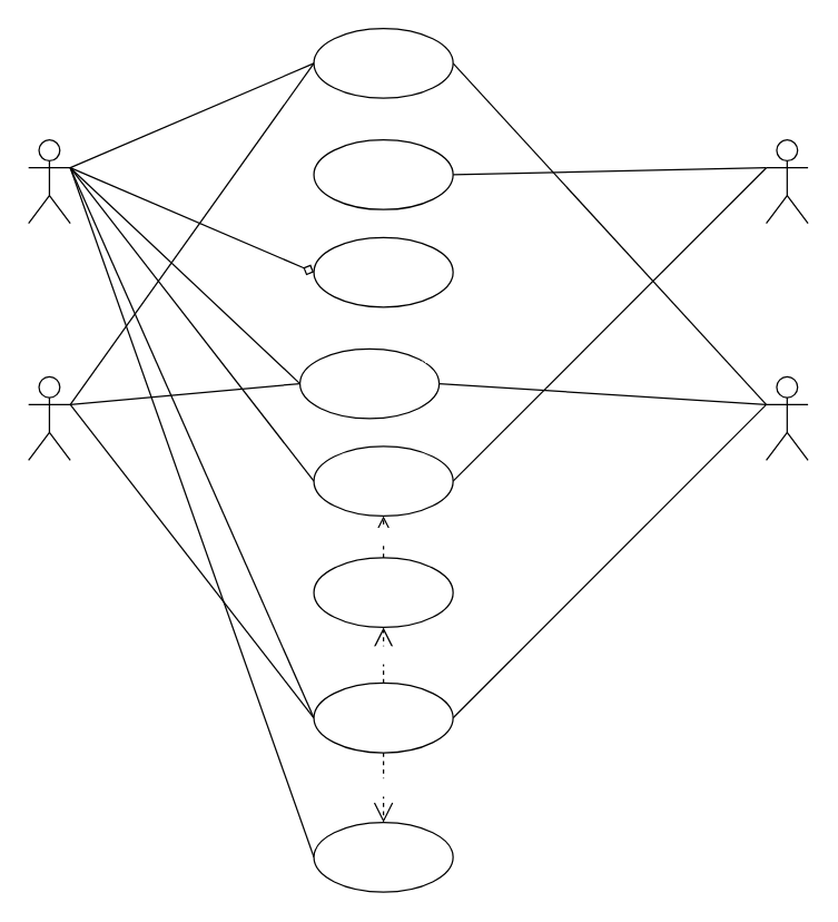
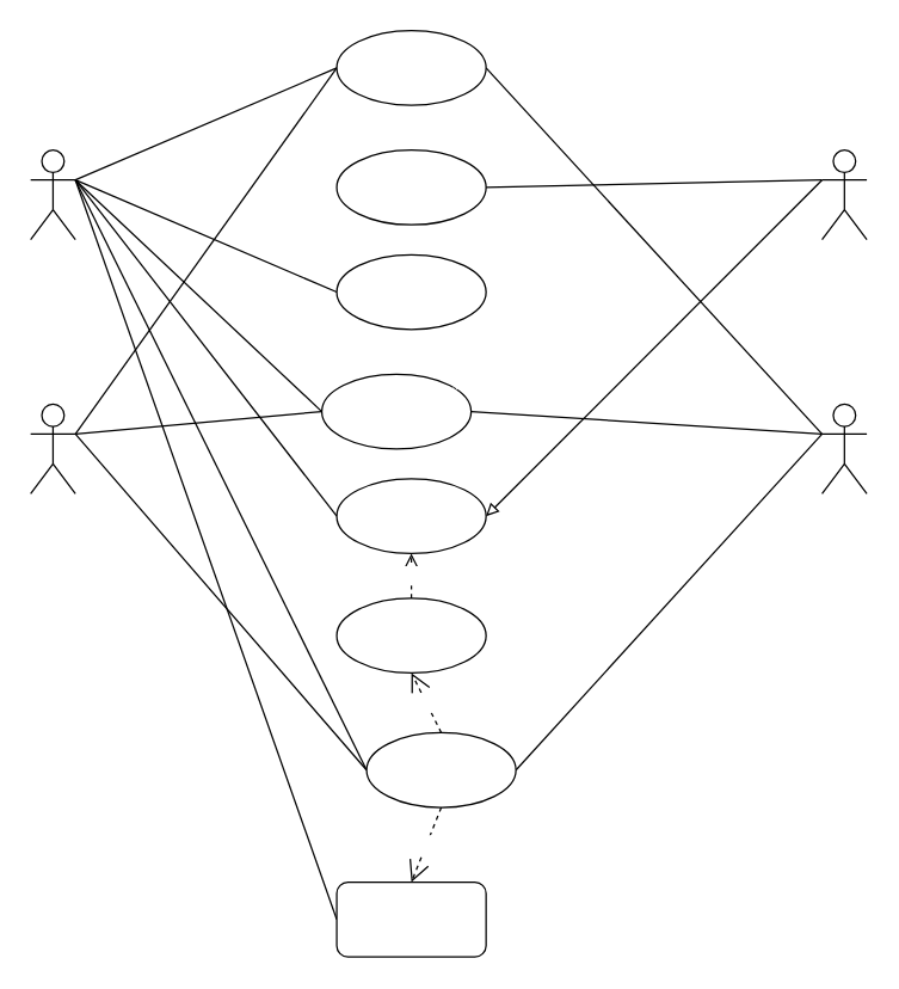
  <mxCell id="0" />
  <mxCell id="1" parent="0" />
  <mxCell id="2" style="edgeStyle=none;html=1;exitX=1;exitY=0.333;exitDx=0;exitDy=0;exitPerimeter=0;entryX=0;entryY=0.5;entryDx=0;entryDy=0;fontColor=#FFFFFF;endArrow=none;endFill=0;" edge="1" parent="1" source="8" target="20"><mxGeometry relative="1" as="geometry" /></mxCell>
- <mxCell id="3" style="edgeStyle=none;html=1;exitX=1;exitY=0.333;exitDx=0;exitDy=0;exitPerimeter=0;entryX=0;entryY=0.5;entryDx=0;entryDy=0;fontColor=#FFFFFF;endArrow=diamond;endFill=0;" edge="1" parent="1" source="8" target="22"><mxGeometry relative="1" as="geometry" /></mxCell>
+ <mxCell id="3" style="edgeStyle=none;html=1;exitX=1;exitY=0.333;exitDx=0;exitDy=0;exitPerimeter=0;entryX=0;entryY=0.5;entryDx=0;entryDy=0;fontColor=#FFFFFF;endArrow=none;endFill=0;" edge="1" parent="1" source="8" target="22"><mxGeometry relative="1" as="geometry" /></mxCell>
  <mxCell id="4" style="edgeStyle=none;html=1;exitX=1;exitY=0.333;exitDx=0;exitDy=0;exitPerimeter=0;entryX=0;entryY=0.5;entryDx=0;entryDy=0;fontColor=#FFFFFF;endArrow=none;endFill=0;" edge="1" parent="1" source="8" target="23"><mxGeometry relative="1" as="geometry" /></mxCell>
  <mxCell id="5" style="edgeStyle=none;html=1;exitX=1;exitY=0.333;exitDx=0;exitDy=0;exitPerimeter=0;entryX=0;entryY=0.5;entryDx=0;entryDy=0;fontColor=#FFFFFF;endArrow=none;endFill=0;" edge="1" parent="1" source="8" target="25"><mxGeometry relative="1" as="geometry" /></mxCell>
  <mxCell id="6" style="edgeStyle=none;html=1;exitX=1;exitY=0.333;exitDx=0;exitDy=0;exitPerimeter=0;entryX=0;entryY=0.5;entryDx=0;entryDy=0;fontColor=#FFFFFF;endArrow=none;endFill=0;" edge="1" parent="1" source="8" target="29"><mxGeometry relative="1" as="geometry" /></mxCell>
  <mxCell id="7" style="edgeStyle=none;html=1;exitX=1;exitY=0.333;exitDx=0;exitDy=0;exitPerimeter=0;entryX=0;entryY=0.5;entryDx=0;entryDy=0;fontColor=#FFFFFF;endArrow=none;endFill=0;" edge="1" parent="1" source="8" target="27"><mxGeometry relative="1" as="geometry" /></mxCell>
  <mxCell id="8" value="&lt;span id=&quot;docs-internal-guid-9c9111f2-7fff-4801-d1b3-890194a6ea42&quot;&gt;&lt;span style=&quot;font-size: 11pt; font-family: Sarabun, sans-serif; background-color: transparent; font-variant-numeric: normal; font-variant-east-asian: normal; font-variant-alternates: normal; font-variant-position: normal; vertical-align: baseline;&quot;&gt;&lt;font color=&quot;#ffffff&quot;&gt;อาจารย์&lt;/font&gt;&lt;/span&gt;&lt;/span&gt;" style="shape=umlActor;verticalLabelPosition=bottom;verticalAlign=top;html=1;" parent="1" vertex="1"><mxGeometry x="20" y="100" width="30" height="60" as="geometry" /></mxCell>
  <mxCell id="9" style="edgeStyle=none;html=1;exitX=1;exitY=0.333;exitDx=0;exitDy=0;exitPerimeter=0;entryX=0;entryY=0.5;entryDx=0;entryDy=0;fontColor=#FFFFFF;endArrow=none;endFill=0;" edge="1" parent="1" source="12" target="20"><mxGeometry relative="1" as="geometry" /></mxCell>
  <mxCell id="10" style="edgeStyle=none;html=1;exitX=1;exitY=0.333;exitDx=0;exitDy=0;exitPerimeter=0;entryX=0;entryY=0.5;entryDx=0;entryDy=0;fontColor=#FFFFFF;endArrow=none;endFill=0;" edge="1" parent="1" source="12" target="23"><mxGeometry relative="1" as="geometry" /></mxCell>
  <mxCell id="11" style="edgeStyle=none;html=1;exitX=1;exitY=0.333;exitDx=0;exitDy=0;exitPerimeter=0;entryX=0;entryY=0.5;entryDx=0;entryDy=0;fontColor=#FFFFFF;endArrow=none;endFill=0;" edge="1" parent="1" source="12" target="27"><mxGeometry relative="1" as="geometry" /></mxCell>
  <mxCell id="12" value="&lt;span id=&quot;docs-internal-guid-3a2d6300-7fff-b218-7243-1213b10bfaf1&quot;&gt;&lt;span style=&quot;font-size: 11pt; font-family: Sarabun, sans-serif; background-color: transparent; font-variant-numeric: normal; font-variant-east-asian: normal; font-variant-alternates: normal; font-variant-position: normal; vertical-align: baseline;&quot;&gt;&lt;font color=&quot;#ffffff&quot;&gt;ผู้เข้าร่วม&lt;/font&gt;&lt;/span&gt;&lt;/span&gt;" style="shape=umlActor;verticalLabelPosition=bottom;verticalAlign=top;html=1;" parent="1" vertex="1"><mxGeometry x="20" y="270" width="30" height="60" as="geometry" /></mxCell>
  <mxCell id="13" style="edgeStyle=none;html=1;exitX=0;exitY=0.333;exitDx=0;exitDy=0;exitPerimeter=0;entryX=1;entryY=0.5;entryDx=0;entryDy=0;fontColor=#FFFFFF;endArrow=none;endFill=0;" edge="1" parent="1" source="19" target="23"><mxGeometry relative="1" as="geometry" /></mxCell>
  <mxCell id="14" style="edgeStyle=none;html=1;exitX=0;exitY=0.333;exitDx=0;exitDy=0;exitPerimeter=0;entryX=1;entryY=0.5;entryDx=0;entryDy=0;fontColor=#FFFFFF;endArrow=none;endFill=0;" edge="1" parent="1" source="16" target="21"><mxGeometry relative="1" as="geometry" /></mxCell>
- <mxCell id="15" style="edgeStyle=none;html=1;exitX=0;exitY=0.333;exitDx=0;exitDy=0;exitPerimeter=0;entryX=1;entryY=0.5;entryDx=0;entryDy=0;fontColor=#FFFFFF;endArrow=none;endFill=0;" edge="1" parent="1" source="16" target="25"><mxGeometry relative="1" as="geometry" /></mxCell>
+ <mxCell id="15" style="edgeStyle=none;html=1;exitX=0;exitY=0.333;exitDx=0;exitDy=0;exitPerimeter=0;entryX=1;entryY=0.5;entryDx=0;entryDy=0;fontColor=#FFFFFF;endArrow=block;endFill=0;" edge="1" parent="1" source="16" target="25"><mxGeometry relative="1" as="geometry" /></mxCell>
  <mxCell id="16" value="&lt;span id=&quot;docs-internal-guid-07d63821-7fff-fe9b-5c4b-7e6342f01b2e&quot;&gt;&lt;span style=&quot;font-size: 11pt; font-family: Sarabun, sans-serif; background-color: transparent; font-variant-numeric: normal; font-variant-east-asian: normal; font-variant-alternates: normal; font-variant-position: normal; vertical-align: baseline;&quot;&gt;&lt;font color=&quot;#ffffff&quot;&gt;ระบบ&lt;/font&gt;&lt;/span&gt;&lt;/span&gt;" style="shape=umlActor;verticalLabelPosition=bottom;verticalAlign=top;html=1;" parent="1" vertex="1"><mxGeometry x="550" y="100" width="30" height="60" as="geometry" /></mxCell>
  <mxCell id="17" style="edgeStyle=none;html=1;exitX=0;exitY=0.333;exitDx=0;exitDy=0;exitPerimeter=0;entryX=1;entryY=0.5;entryDx=0;entryDy=0;fontColor=#FFFFFF;endArrow=none;endFill=0;" edge="1" parent="1" source="19" target="20"><mxGeometry relative="1" as="geometry" /></mxCell>
  <mxCell id="18" style="edgeStyle=none;html=1;exitX=0;exitY=0.333;exitDx=0;exitDy=0;exitPerimeter=0;entryX=1;entryY=0.5;entryDx=0;entryDy=0;fontColor=#FFFFFF;endArrow=none;endFill=0;" edge="1" parent="1" source="19" target="27"><mxGeometry relative="1" as="geometry" /></mxCell>
  <mxCell id="19" value="&lt;span id=&quot;docs-internal-guid-07d63821-7fff-fe9b-5c4b-7e6342f01b2e&quot;&gt;&lt;span style=&quot;font-size: 11pt; font-family: Sarabun, sans-serif; background-color: transparent; font-variant-numeric: normal; font-variant-east-asian: normal; font-variant-alternates: normal; font-variant-position: normal; vertical-align: baseline;&quot;&gt;&lt;font color=&quot;#ffffff&quot;&gt;ผู้ดูแลระบบ&lt;/font&gt;&lt;/span&gt;&lt;/span&gt;" style="shape=umlActor;verticalLabelPosition=bottom;verticalAlign=top;html=1;" parent="1" vertex="1"><mxGeometry x="550" y="270" width="30" height="60" as="geometry" /></mxCell>
  <mxCell id="20" value="ล็อคอิน" style="ellipse;whiteSpace=wrap;html=1;fontColor=#FFFFFF;" vertex="1" parent="1"><mxGeometry x="225" y="20" width="100" height="50" as="geometry" /></mxCell>
  <mxCell id="21" value="authentication" style="ellipse;whiteSpace=wrap;html=1;fontColor=#FFFFFF;" vertex="1" parent="1"><mxGeometry x="225" y="100" width="100" height="50" as="geometry" /></mxCell>
  <mxCell id="22" value="&lt;span style=&quot;text-align: left;&quot; id=&quot;docs-internal-guid-37cb4701-7fff-291a-5f33-83eef2918ecb&quot;&gt;&lt;span style=&quot;font-size: 11pt; font-family: Sarabun, sans-serif; background-color: transparent; font-variant-numeric: normal; font-variant-east-asian: normal; font-variant-alternates: normal; font-variant-position: normal; vertical-align: baseline;&quot;&gt;การสร้างกิจกรรม&lt;/span&gt;&lt;/span&gt;" style="ellipse;whiteSpace=wrap;html=1;fontColor=#FFFFFF;" vertex="1" parent="1"><mxGeometry x="225" y="170" width="100" height="50" as="geometry" /></mxCell>
  <mxCell id="23" value="&lt;span id=&quot;docs-internal-guid-8285c140-7fff-ec61-f3a0-9c05c8e5bda9&quot;&gt;&lt;span style=&quot;font-size: 11pt; font-family: Sarabun, sans-serif; background-color: transparent; font-variant-numeric: normal; font-variant-east-asian: normal; font-variant-alternates: normal; font-variant-position: normal; vertical-align: baseline;&quot;&gt;การลงทะเบียนผู้เข้าร่วม&lt;/span&gt;&lt;/span&gt;" style="ellipse;whiteSpace=wrap;html=1;fontColor=#FFFFFF;" vertex="1" parent="1"><mxGeometry x="215" y="250" width="100" height="50" as="geometry" /></mxCell>
  <mxCell id="24" value="&lt;span id=&quot;docs-internal-guid-8285c140-7fff-ec61-f3a0-9c05c8e5bda9&quot;&gt;&lt;span style=&quot;font-size: 11pt; font-family: Sarabun, sans-serif; background-color: transparent; font-variant-numeric: normal; font-variant-east-asian: normal; font-variant-alternates: normal; font-variant-position: normal; vertical-align: baseline;&quot;&gt;การลงทะเบียนเสร็จสมบูรณ์&lt;/span&gt;&lt;/span&gt;" style="ellipse;whiteSpace=wrap;html=1;fontColor=#FFFFFF;" vertex="1" parent="1"><mxGeometry x="225" y="400" width="100" height="50" as="geometry" /></mxCell>
  <mxCell id="25" value="&lt;span id=&quot;docs-internal-guid-8285c140-7fff-ec61-f3a0-9c05c8e5bda9&quot;&gt;&lt;span style=&quot;font-size: 11pt; font-family: Sarabun, sans-serif; background-color: transparent; font-variant-numeric: normal; font-variant-east-asian: normal; font-variant-alternates: normal; font-variant-position: normal; vertical-align: baseline;&quot;&gt;จกรรมุมัติแบบอัตโนมัติ&lt;/span&gt;&lt;/span&gt;" style="ellipse;whiteSpace=wrap;html=1;fontColor=#FFFFFF;" vertex="1" parent="1"><mxGeometry x="225" y="320" width="100" height="50" as="geometry" /></mxCell>
  <mxCell id="26" value="&amp;lt;&amp;lt;include&amp;gt;&amp;gt;" style="endArrow=open;endSize=12;dashed=1;html=1;fontColor=#FFFFFF;exitX=0.5;exitY=0;exitDx=0;exitDy=0;entryX=0.5;entryY=1;entryDx=0;entryDy=0;" edge="1" parent="1" source="24" target="25"><mxGeometry width="160" relative="1" as="geometry"><mxPoint x="320.355" y="72.678" as="sourcePoint" /><mxPoint x="285" y="110" as="targetPoint" /></mxGeometry></mxCell>
- <mxCell id="27" value="&lt;span id=&quot;docs-internal-guid-6efcb810-7fff-bee3-7e33-1298a6fec367&quot;&gt;&lt;span style=&quot;font-size: 11pt; font-family: Sarabun, sans-serif; background-color: transparent; font-variant-numeric: normal; font-variant-east-asian: normal; font-variant-alternates: normal; font-variant-position: normal; vertical-align: baseline;&quot;&gt;การแจ้งเตือน&lt;/span&gt;&lt;/span&gt;" style="ellipse;whiteSpace=wrap;html=1;fontColor=#FFFFFF;" vertex="1" parent="1"><mxGeometry x="225" y="490" width="100" height="50" as="geometry" /></mxCell>
+ <mxCell id="27" value="&lt;span id=&quot;docs-internal-guid-6efcb810-7fff-bee3-7e33-1298a6fec367&quot;&gt;&lt;span style=&quot;font-size: 11pt; font-family: Sarabun, sans-serif; background-color: transparent; font-variant-numeric: normal; font-variant-east-asian: normal; font-variant-alternates: normal; font-variant-position: normal; vertical-align: baseline;&quot;&gt;การแจ้งเตือน&lt;/span&gt;&lt;/span&gt;" style="ellipse;whiteSpace=wrap;html=1;fontColor=#FFFFFF;" vertex="1" parent="1"><mxGeometry x="245" y="490" width="100" height="50" as="geometry" /></mxCell>
  <mxCell id="28" value="&amp;lt;&amp;lt;include&amp;gt;&amp;gt;" style="endArrow=open;endSize=12;dashed=1;html=1;fontColor=#FFFFFF;exitX=0.5;exitY=0;exitDx=0;exitDy=0;entryX=0.5;entryY=1;entryDx=0;entryDy=0;" edge="1" parent="1" source="27" target="24"><mxGeometry width="160" relative="1" as="geometry"><mxPoint x="350" y="420" as="sourcePoint" /><mxPoint x="285" y="380" as="targetPoint" /></mxGeometry></mxCell>
- <mxCell id="29" value="&lt;span id=&quot;docs-internal-guid-aa71b8e9-7fff-9409-1483-86484e0ed149&quot;&gt;&lt;span style=&quot;font-size: 11pt; font-family: Sarabun, sans-serif; background-color: transparent; font-variant-numeric: normal; font-variant-east-asian: normal; font-variant-alternates: normal; font-variant-position: normal; vertical-align: baseline;&quot;&gt;การจัดการใบประกาศ&lt;/span&gt;&lt;/span&gt;" style="ellipse;whiteSpace=wrap;html=1;fontColor=#FFFFFF;" vertex="1" parent="1"><mxGeometry x="225" y="590" width="100" height="50" as="geometry" /></mxCell>
+ <mxCell id="29" value="&lt;span id=&quot;docs-internal-guid-aa71b8e9-7fff-9409-1483-86484e0ed149&quot;&gt;&lt;span style=&quot;font-size: 11pt; font-family: Sarabun, sans-serif; background-color: transparent; font-variant-numeric: normal; font-variant-east-asian: normal; font-variant-alternates: normal; font-variant-position: normal; vertical-align: baseline;&quot;&gt;การจัดการใบประกาศ&lt;/span&gt;&lt;/span&gt;" style="whiteSpace=wrap;html=1;fontColor=#FFFFFF;rounded=1;" vertex="1" parent="1"><mxGeometry x="225" y="590" width="100" height="50" as="geometry" /></mxCell>
  <mxCell id="30" value="&amp;lt;&amp;lt;include&amp;gt;&amp;gt;" style="endArrow=open;endSize=12;dashed=1;html=1;fontColor=#FFFFFF;exitX=0.5;exitY=1;exitDx=0;exitDy=0;entryX=0.5;entryY=0;entryDx=0;entryDy=0;" edge="1" parent="1" source="27" target="29"><mxGeometry width="160" relative="1" as="geometry"><mxPoint x="335" y="505" as="sourcePoint" /><mxPoint x="380" y="460" as="targetPoint" /></mxGeometry></mxCell>
